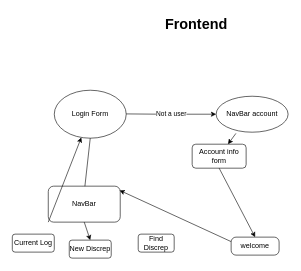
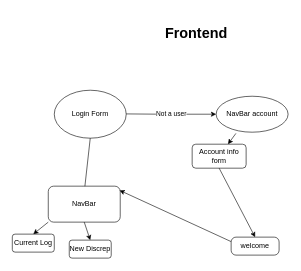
  <mxCell id="0" />
  <mxCell id="1" parent="0" />
  <mxCell id="2" value="Login Form " style="ellipse;whiteSpace=wrap;html=1;" vertex="1" parent="1"><mxGeometry x="90" y="150" width="120" height="80" as="geometry" /></mxCell>
- <mxCell id="3" value="&lt;h1&gt;Frontend &lt;br&gt;&lt;/h1&gt;&lt;p&gt;&lt;br&gt;&lt;/p&gt;" style="text;html=1;strokeColor=none;fillColor=none;spacing=5;spacingTop=-20;whiteSpace=wrap;overflow=hidden;rounded=0;" vertex="1" parent="1"><mxGeometry x="270" y="20" width="150" height="80" as="geometry" /></mxCell>
+ <mxCell id="3" value="&lt;h1&gt;Frontend &lt;br&gt;&lt;/h1&gt;&lt;p&gt;&lt;br&gt;&lt;/p&gt;" style="text;html=1;strokeColor=none;fillColor=none;spacing=5;spacingTop=-20;whiteSpace=wrap;overflow=hidden;rounded=0;" vertex="1" parent="1"><mxGeometry x="270" y="35" width="150" height="80" as="geometry" /></mxCell>
  <mxCell id="4" value="Not a user " style="endArrow=classic;html=1;rounded=0;entryX=0;entryY=0.5;entryDx=0;entryDy=0;" edge="1" parent="1" target="5"><mxGeometry relative="1" as="geometry"><mxPoint x="210" y="189.5" as="sourcePoint" /><mxPoint x="370" y="190" as="targetPoint" /><Array as="points"><mxPoint x="270" y="190" /></Array></mxGeometry></mxCell>
  <mxCell id="5" value="NavBar account " style="ellipse;whiteSpace=wrap;html=1;" vertex="1" parent="1"><mxGeometry x="360" y="160" width="120" height="60" as="geometry" /></mxCell>
  <mxCell id="6" value="" style="endArrow=classic;html=1;rounded=0;exitX=0.5;exitY=1;exitDx=0;exitDy=0;" edge="1" parent="1" source="2"><mxGeometry width="50" height="50" relative="1" as="geometry"><mxPoint x="120" y="300" as="sourcePoint" /><mxPoint x="140" y="320" as="targetPoint" /></mxGeometry></mxCell>
  <mxCell id="7" value="NavBar" style="rounded=1;whiteSpace=wrap;html=1;" vertex="1" parent="1"><mxGeometry x="80" y="310" width="120" height="60" as="geometry" /></mxCell>
  <mxCell id="8" value="" style="endArrow=classic;html=1;rounded=0;exitX=0.275;exitY=1.033;exitDx=0;exitDy=0;exitPerimeter=0;" edge="1" parent="1" source="5" target="9"><mxGeometry width="50" height="50" relative="1" as="geometry"><mxPoint x="330" y="320" as="sourcePoint" /><mxPoint x="380" y="270" as="targetPoint" /></mxGeometry></mxCell>
  <mxCell id="9" value="Account info form " style="rounded=1;whiteSpace=wrap;html=1;" vertex="1" parent="1"><mxGeometry x="320" y="240" width="90" height="40" as="geometry" /></mxCell>
  <mxCell id="10" value="" style="endArrow=classic;html=1;rounded=0;entryX=0.992;entryY=0.117;entryDx=0;entryDy=0;entryPerimeter=0;exitX=0;exitY=0.25;exitDx=0;exitDy=0;" edge="1" parent="1" source="11" target="7"><mxGeometry width="50" height="50" relative="1" as="geometry"><mxPoint x="290" y="320" as="sourcePoint" /><mxPoint x="380" y="270" as="targetPoint" /></mxGeometry></mxCell>
  <mxCell id="11" value="welcome" style="rounded=1;whiteSpace=wrap;html=1;arcSize=27;" vertex="1" parent="1"><mxGeometry x="385" y="395" width="80" height="30" as="geometry" /></mxCell>
  <mxCell id="12" value="" style="endArrow=classic;html=1;rounded=0;entryX=0.5;entryY=0;entryDx=0;entryDy=0;exitX=0.5;exitY=1;exitDx=0;exitDy=0;" edge="1" parent="1" source="9" target="11"><mxGeometry width="50" height="50" relative="1" as="geometry"><mxPoint x="330" y="320" as="sourcePoint" /><mxPoint x="380" y="270" as="targetPoint" /></mxGeometry></mxCell>
  <mxCell id="13" value="Current Log" style="rounded=1;whiteSpace=wrap;html=1;" vertex="1" parent="1"><mxGeometry x="20" y="390" width="70" height="30" as="geometry" /></mxCell>
  <mxCell id="14" value="New Discrep" style="rounded=1;whiteSpace=wrap;html=1;" vertex="1" parent="1"><mxGeometry x="115" y="400" width="70" height="30" as="geometry" /></mxCell>
- <mxCell id="15" value="Find Discrep" style="rounded=1;whiteSpace=wrap;html=1;" vertex="1" parent="1"><mxGeometry x="230" y="390" width="60" height="30" as="geometry" /></mxCell>
  <mxCell id="16" value="" style="endArrow=classic;html=1;rounded=0;exitX=0.5;exitY=1;exitDx=0;exitDy=0;entryX=0.5;entryY=0;entryDx=0;entryDy=0;" edge="1" parent="1" source="7" target="14"><mxGeometry width="50" height="50" relative="1" as="geometry"><mxPoint x="330" y="350" as="sourcePoint" /><mxPoint x="380" y="300" as="targetPoint" /></mxGeometry></mxCell>
- <mxCell id="17" value="" style="endArrow=classic;html=1;rounded=0;exitX=0;exitY=1;exitDx=0;exitDy=0;" edge="1" parent="1" source="7" target="2"><mxGeometry width="50" height="50" relative="1" as="geometry"><mxPoint x="330" y="350" as="sourcePoint" /><mxPoint x="310" y="380" as="targetPoint" /></mxGeometry></mxCell>
+ <mxCell id="17" value="" style="endArrow=classic;html=1;rounded=0;exitX=0;exitY=1;exitDx=0;exitDy=0;entryX=0.5;entryY=0;entryDx=0;entryDy=0;" edge="1" parent="1" source="7" target="13"><mxGeometry width="50" height="50" relative="1" as="geometry"><mxPoint x="330" y="350" as="sourcePoint" /><mxPoint x="310" y="380" as="targetPoint" /></mxGeometry></mxCell>
